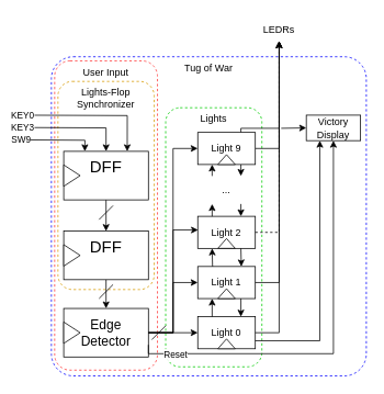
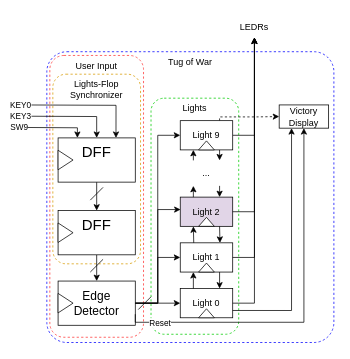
  <mxCell id="0" />
  <mxCell id="1" parent="0" />
  <mxCell id="2" value="Tug of War" style="rounded=1;whiteSpace=wrap;html=1;fillColor=none;dashed=1;align=center;verticalAlign=top;strokeColor=#0000FF;arcSize=7;" vertex="1" parent="1"><mxGeometry x="62" y="68" width="383" height="388" as="geometry" /></mxCell>
  <mxCell id="3" value="Lights-Flop Synchronizer" style="rounded=1;whiteSpace=wrap;html=1;fillColor=none;dashed=1;align=center;verticalAlign=top;strokeColor=#d79b00;" vertex="1" parent="1"><mxGeometry x="70" y="98" width="117" height="253" as="geometry" /></mxCell>
  <mxCell id="4" value="Lights" style="rounded=1;whiteSpace=wrap;html=1;fillColor=none;dashed=1;align=center;verticalAlign=top;strokeColor=#00CC00;" vertex="1" parent="1"><mxGeometry x="201" y="130" width="117" height="315" as="geometry" /></mxCell>
- <mxCell id="5" value="&amp;nbsp;" style="rounded=0;orthogonalLoop=1;jettySize=auto;html=1;exitX=0.75;exitY=0;exitDx=0;exitDy=0;strokeColor=default;entryX=0;entryY=0.5;entryDx=0;entryDy=0;edgeStyle=orthogonalEdgeStyle;elbow=vertical;" edge="1" parent="1" source="48" target="47"><mxGeometry x="0.219" y="1" relative="1" as="geometry"><mxPoint x="373" y="244" as="targetPoint" /><Array as="points"><mxPoint x="293" y="155" /><mxPoint x="341" y="155" /></Array><mxPoint y="1" as="offset" /></mxGeometry></mxCell>
+ <mxCell id="5" value="&amp;nbsp;" style="rounded=0;orthogonalLoop=1;jettySize=auto;html=1;exitX=0.75;exitY=0;exitDx=0;exitDy=0;strokeColor=default;entryX=0;entryY=0.5;entryDx=0;entryDy=0;edgeStyle=orthogonalEdgeStyle;elbow=vertical;dashed=1;" edge="1" parent="1" source="48" target="47"><mxGeometry x="0.219" y="1" relative="1" as="geometry"><mxPoint x="373" y="244" as="targetPoint" /><Array as="points"><mxPoint x="293" y="155" /><mxPoint x="341" y="155" /></Array><mxPoint y="1" as="offset" /></mxGeometry></mxCell>
  <mxCell id="6" value="User Input" style="rounded=1;whiteSpace=wrap;html=1;fillColor=none;dashed=1;align=center;verticalAlign=top;strokeColor=#FF3333;" vertex="1" parent="1"><mxGeometry x="66" y="73" width="125" height="376" as="geometry" /></mxCell>
  <mxCell id="7" value="KEY0" style="endArrow=classic;html=1;rounded=0;entryX=0.75;entryY=0;entryDx=0;entryDy=0;edgeStyle=orthogonalEdgeStyle;" edge="1" parent="1" target="19"><mxGeometry x="-0.921" width="50" height="50" relative="1" as="geometry"><mxPoint x="20" y="139" as="sourcePoint" /><mxPoint x="57.5" y="139.25" as="targetPoint" /><mxPoint as="offset" /></mxGeometry></mxCell>
  <mxCell id="8" value="SW9" style="endArrow=classic;html=1;rounded=0;entryX=0.25;entryY=0;entryDx=0;entryDy=0;edgeStyle=orthogonalEdgeStyle;" edge="1" parent="1" target="19"><mxGeometry x="-0.896" width="50" height="50" relative="1" as="geometry"><mxPoint x="20" y="169" as="sourcePoint" /><mxPoint x="57.5" y="168.75" as="targetPoint" /><mxPoint as="offset" /></mxGeometry></mxCell>
  <mxCell id="9" value="KEY3" style="edgeStyle=orthogonalEdgeStyle;rounded=0;orthogonalLoop=1;jettySize=auto;html=1;entryX=0.5;entryY=0;entryDx=0;entryDy=0;" edge="1" parent="1" target="19"><mxGeometry x="-0.898" relative="1" as="geometry"><mxPoint x="20" y="154" as="sourcePoint" /><mxPoint x="57.5" y="154.014" as="targetPoint" /><mxPoint as="offset" /></mxGeometry></mxCell>
  <mxCell id="10" value="" style="edgeStyle=orthogonalEdgeStyle;rounded=0;orthogonalLoop=1;jettySize=auto;html=1;entryX=0.5;entryY=0;entryDx=0;entryDy=0;exitX=0.5;exitY=1;exitDx=0;exitDy=0;" edge="1" parent="1" target="16" source="19"><mxGeometry relative="1" as="geometry"><mxPoint x="-108" y="402" as="sourcePoint" /></mxGeometry></mxCell>
  <mxCell id="11" value="" style="edgeStyle=orthogonalEdgeStyle;rounded=0;orthogonalLoop=1;jettySize=auto;html=1;entryX=0.5;entryY=0;entryDx=0;entryDy=0;exitX=0.5;exitY=1;exitDx=0;exitDy=0;" edge="1" parent="1" source="16" target="13"><mxGeometry relative="1" as="geometry"><mxPoint x="66" y="401.76" as="sourcePoint" /><mxPoint x="138" y="401.76" as="targetPoint" /></mxGeometry></mxCell>
  <mxCell id="12" value="" style="group" vertex="1" connectable="0" parent="1"><mxGeometry x="77" y="374" width="103" height="59" as="geometry" /></mxCell>
  <mxCell id="13" value="&lt;div style=&quot;font-size: 16px;&quot;&gt;&lt;font style=&quot;font-size: 16px;&quot;&gt;Edge Detector&lt;/font&gt;&lt;/div&gt;" style="rounded=0;whiteSpace=wrap;html=1;" vertex="1" parent="12"><mxGeometry width="103" height="59" as="geometry" /></mxCell>
  <mxCell id="14" value="" style="triangle;whiteSpace=wrap;html=1;rotation=0;" vertex="1" parent="12"><mxGeometry y="16.5" width="20" height="26" as="geometry" /></mxCell>
  <mxCell id="15" value="" style="group" vertex="1" connectable="0" parent="1"><mxGeometry x="77" y="280" width="103" height="59" as="geometry" /></mxCell>
  <mxCell id="16" value="&lt;span style=&quot;font-size: 20px;&quot;&gt;DFF&lt;/span&gt;&lt;div&gt;&lt;span style=&quot;font-size: 20px;&quot;&gt;&lt;br&gt;&lt;/span&gt;&lt;/div&gt;" style="rounded=0;whiteSpace=wrap;html=1;" vertex="1" parent="15"><mxGeometry width="103" height="59" as="geometry" /></mxCell>
  <mxCell id="17" value="" style="triangle;whiteSpace=wrap;html=1;rotation=0;" vertex="1" parent="15"><mxGeometry y="16.5" width="20" height="26" as="geometry" /></mxCell>
  <mxCell id="18" value="" style="group" vertex="1" connectable="0" parent="1"><mxGeometry x="77" y="183" width="103" height="59" as="geometry" /></mxCell>
  <mxCell id="19" value="&lt;span style=&quot;font-size: 20px;&quot;&gt;DFF&lt;/span&gt;&lt;div&gt;&lt;span style=&quot;font-size: 20px;&quot;&gt;&lt;br&gt;&lt;/span&gt;&lt;/div&gt;" style="rounded=0;whiteSpace=wrap;html=1;" vertex="1" parent="18"><mxGeometry width="103" height="59" as="geometry" /></mxCell>
  <mxCell id="20" value="" style="triangle;whiteSpace=wrap;html=1;rotation=0;" vertex="1" parent="18"><mxGeometry y="16.5" width="20" height="26" as="geometry" /></mxCell>
  <mxCell id="21" value="" style="group" vertex="1" connectable="0" parent="1"><mxGeometry x="240" y="384" width="70" height="39" as="geometry" /></mxCell>
  <mxCell id="22" value="&lt;div style=&quot;&quot;&gt;Light 0&lt;/div&gt;" style="rounded=0;whiteSpace=wrap;html=1;" vertex="1" parent="21"><mxGeometry width="70" height="39" as="geometry" /></mxCell>
  <mxCell id="23" value="" style="triangle;whiteSpace=wrap;html=1;rotation=-90;" vertex="1" parent="21"><mxGeometry x="29" y="22.5" width="12" height="21" as="geometry" /></mxCell>
  <mxCell id="24" value="" style="group" vertex="1" connectable="0" parent="1"><mxGeometry x="240" y="323" width="70" height="39" as="geometry" /></mxCell>
  <mxCell id="25" value="&lt;div style=&quot;&quot;&gt;&lt;font style=&quot;font-size: 12px;&quot;&gt;Light 1&lt;/font&gt;&lt;/div&gt;" style="rounded=0;whiteSpace=wrap;html=1;" vertex="1" parent="24"><mxGeometry width="70" height="39" as="geometry" /></mxCell>
  <mxCell id="26" value="" style="triangle;whiteSpace=wrap;html=1;rotation=-90;" vertex="1" parent="24"><mxGeometry x="29" y="22.5" width="12" height="21" as="geometry" /></mxCell>
  <mxCell id="27" style="edgeStyle=orthogonalEdgeStyle;rounded=0;orthogonalLoop=1;jettySize=auto;html=1;exitX=0.25;exitY=0;exitDx=0;exitDy=0;entryX=0.25;entryY=1;entryDx=0;entryDy=0;" edge="1" parent="1" source="22" target="25"><mxGeometry relative="1" as="geometry" /></mxCell>
  <mxCell id="28" style="edgeStyle=orthogonalEdgeStyle;rounded=0;orthogonalLoop=1;jettySize=auto;html=1;exitX=1;exitY=0.5;exitDx=0;exitDy=0;" edge="1" parent="1" source="13" target="22"><mxGeometry relative="1" as="geometry" /></mxCell>
  <mxCell id="29" style="edgeStyle=orthogonalEdgeStyle;rounded=0;orthogonalLoop=1;jettySize=auto;html=1;exitX=1;exitY=0.5;exitDx=0;exitDy=0;entryX=0;entryY=0.5;entryDx=0;entryDy=0;" edge="1" parent="1" source="13" target="25"><mxGeometry relative="1" as="geometry" /></mxCell>
  <mxCell id="30" style="edgeStyle=orthogonalEdgeStyle;rounded=0;orthogonalLoop=1;jettySize=auto;html=1;exitX=0.75;exitY=1;exitDx=0;exitDy=0;entryX=0.75;entryY=0;entryDx=0;entryDy=0;" edge="1" parent="1" source="25" target="22"><mxGeometry relative="1" as="geometry" /></mxCell>
  <mxCell id="31" value="" style="group" vertex="1" connectable="0" parent="1"><mxGeometry x="240" y="262" width="70" height="39" as="geometry" /></mxCell>
- <mxCell id="32" value="&lt;div style=&quot;&quot;&gt;&lt;font style=&quot;font-size: 12px;&quot;&gt;Light 2&lt;/font&gt;&lt;/div&gt;" style="rounded=0;whiteSpace=wrap;html=1;" vertex="1" parent="31"><mxGeometry width="70" height="39" as="geometry" /></mxCell>
+ <mxCell id="32" value="&lt;div style=&quot;&quot;&gt;&lt;font style=&quot;font-size: 12px;&quot;&gt;Light 2&lt;/font&gt;&lt;/div&gt;" style="rounded=0;whiteSpace=wrap;html=1;fillColor=#e1d5e7;" vertex="1" parent="31"><mxGeometry width="70" height="39" as="geometry" /></mxCell>
  <mxCell id="33" value="" style="triangle;whiteSpace=wrap;html=1;rotation=-90;" vertex="1" parent="31"><mxGeometry x="29" y="22.5" width="12" height="21" as="geometry" /></mxCell>
  <mxCell id="34" style="edgeStyle=orthogonalEdgeStyle;rounded=0;orthogonalLoop=1;jettySize=auto;html=1;exitX=0.25;exitY=0;exitDx=0;exitDy=0;entryX=0.25;entryY=1;entryDx=0;entryDy=0;" edge="1" parent="1" target="32"><mxGeometry relative="1" as="geometry"><mxPoint x="258" y="323" as="sourcePoint" /></mxGeometry></mxCell>
  <mxCell id="35" style="edgeStyle=orthogonalEdgeStyle;rounded=0;orthogonalLoop=1;jettySize=auto;html=1;exitX=0.75;exitY=1;exitDx=0;exitDy=0;entryX=0.75;entryY=0;entryDx=0;entryDy=0;" edge="1" parent="1" source="32"><mxGeometry relative="1" as="geometry"><mxPoint x="293" y="323" as="targetPoint" /></mxGeometry></mxCell>
  <mxCell id="36" style="edgeStyle=orthogonalEdgeStyle;rounded=0;orthogonalLoop=1;jettySize=auto;html=1;exitX=1;exitY=0.5;exitDx=0;exitDy=0;entryX=0.006;entryY=0.426;entryDx=0;entryDy=0;entryPerimeter=0;" edge="1" parent="1" source="13" target="32"><mxGeometry relative="1" as="geometry" /></mxCell>
  <mxCell id="37" style="edgeStyle=orthogonalEdgeStyle;rounded=0;orthogonalLoop=1;jettySize=auto;html=1;exitX=0.75;exitY=1;exitDx=0;exitDy=0;entryX=0.75;entryY=0;entryDx=0;entryDy=0;" edge="1" parent="1" source="39" target="32"><mxGeometry relative="1" as="geometry" /></mxCell>
  <mxCell id="38" style="edgeStyle=orthogonalEdgeStyle;rounded=0;orthogonalLoop=1;jettySize=auto;html=1;exitX=0.25;exitY=0;exitDx=0;exitDy=0;entryX=0.25;entryY=1;entryDx=0;entryDy=0;" edge="1" parent="1" source="39" target="48"><mxGeometry relative="1" as="geometry" /></mxCell>
  <mxCell id="39" value="..." style="text;html=1;align=center;verticalAlign=middle;whiteSpace=wrap;rounded=0;" vertex="1" parent="1"><mxGeometry x="240" y="213" width="70" height="34" as="geometry" /></mxCell>
  <mxCell id="40" style="edgeStyle=orthogonalEdgeStyle;rounded=0;orthogonalLoop=1;jettySize=auto;html=1;exitX=1;exitY=0.5;exitDx=0;exitDy=0;entryX=0;entryY=0.5;entryDx=0;entryDy=0;" edge="1" parent="1" source="13" target="48"><mxGeometry relative="1" as="geometry"><mxPoint x="210" y="246.2" as="targetPoint" /></mxGeometry></mxCell>
  <mxCell id="41" style="edgeStyle=orthogonalEdgeStyle;rounded=0;orthogonalLoop=1;jettySize=auto;html=1;exitX=0.25;exitY=0;exitDx=0;exitDy=0;entryX=0.25;entryY=1;entryDx=0;entryDy=0;" edge="1" parent="1" source="32" target="39"><mxGeometry relative="1" as="geometry"><mxPoint x="257.6" y="244.6" as="targetPoint" /></mxGeometry></mxCell>
  <mxCell id="42" style="edgeStyle=orthogonalEdgeStyle;rounded=0;orthogonalLoop=1;jettySize=auto;html=1;exitX=0.75;exitY=1;exitDx=0;exitDy=0;entryX=0.75;entryY=0;entryDx=0;entryDy=0;" edge="1" parent="1" source="48" target="39"><mxGeometry relative="1" as="geometry" /></mxCell>
  <mxCell id="43" value="LEDRs" style="rounded=0;whiteSpace=wrap;html=1;strokeColor=none;fillColor=none;" vertex="1" parent="1"><mxGeometry x="306" y="20" width="66" height="29" as="geometry" /></mxCell>
  <mxCell id="44" style="edgeStyle=orthogonalEdgeStyle;rounded=0;orthogonalLoop=1;jettySize=auto;html=1;exitX=1;exitY=0.5;exitDx=0;exitDy=0;entryX=0.5;entryY=1;entryDx=0;entryDy=0;" edge="1" parent="1" source="48" target="43"><mxGeometry relative="1" as="geometry" /></mxCell>
- <mxCell id="45" style="edgeStyle=orthogonalEdgeStyle;rounded=0;orthogonalLoop=1;jettySize=auto;html=1;exitX=1;exitY=0.5;exitDx=0;exitDy=0;entryX=0.5;entryY=1;entryDx=0;entryDy=0;dashed=1;" edge="1" parent="1" source="32" target="43"><mxGeometry relative="1" as="geometry" /></mxCell>
+ <mxCell id="45" style="edgeStyle=orthogonalEdgeStyle;rounded=0;orthogonalLoop=1;jettySize=auto;html=1;exitX=1;exitY=0.5;exitDx=0;exitDy=0;entryX=0.5;entryY=1;entryDx=0;entryDy=0;" edge="1" parent="1" source="32" target="43"><mxGeometry relative="1" as="geometry" /></mxCell>
  <mxCell id="46" style="edgeStyle=orthogonalEdgeStyle;rounded=0;orthogonalLoop=1;jettySize=auto;html=1;exitX=1;exitY=0.5;exitDx=0;exitDy=0;entryX=0.5;entryY=1;entryDx=0;entryDy=0;" edge="1" parent="1" source="25" target="43"><mxGeometry relative="1" as="geometry" /></mxCell>
  <mxCell id="47" value="Victory Display" style="rounded=0;whiteSpace=wrap;html=1;" vertex="1" parent="1"><mxGeometry x="372" y="139" width="66" height="31" as="geometry" /></mxCell>
  <mxCell id="48" value="&lt;div style=&quot;&quot;&gt;&lt;font style=&quot;font-size: 12px;&quot;&gt;Light 9&lt;/font&gt;&lt;/div&gt;" style="rounded=0;whiteSpace=wrap;html=1;" vertex="1" parent="1"><mxGeometry x="240" y="160" width="70" height="39" as="geometry" /></mxCell>
  <mxCell id="49" value="" style="triangle;whiteSpace=wrap;html=1;rotation=-90;" vertex="1" parent="1"><mxGeometry x="269" y="182.5" width="12" height="21" as="geometry" /></mxCell>
  <mxCell id="50" style="edgeStyle=orthogonalEdgeStyle;rounded=0;orthogonalLoop=1;jettySize=auto;html=1;exitX=1;exitY=0.5;exitDx=0;exitDy=0;entryX=0.5;entryY=1;entryDx=0;entryDy=0;" edge="1" parent="1" source="22" target="43"><mxGeometry relative="1" as="geometry" /></mxCell>
  <mxCell id="51" style="edgeStyle=orthogonalEdgeStyle;rounded=0;orthogonalLoop=1;jettySize=auto;html=1;exitX=1;exitY=0.75;exitDx=0;exitDy=0;entryX=0.25;entryY=1;entryDx=0;entryDy=0;" edge="1" parent="1" source="22" target="47"><mxGeometry relative="1" as="geometry" /></mxCell>
  <mxCell id="52" value="Reset" style="edgeStyle=orthogonalEdgeStyle;rounded=0;orthogonalLoop=1;jettySize=auto;html=1;exitX=1;exitY=0.75;exitDx=0;exitDy=0;entryX=0.5;entryY=1;entryDx=0;entryDy=0;" edge="1" parent="1" source="13" target="47"><mxGeometry x="-0.823" y="-1" relative="1" as="geometry"><Array as="points"><mxPoint x="180" y="429" /><mxPoint x="405" y="429" /></Array><mxPoint as="offset" /></mxGeometry></mxCell>
  <mxCell id="53" value="" style="endArrow=none;html=1;rounded=0;" edge="1" parent="1"><mxGeometry width="50" height="50" relative="1" as="geometry"><mxPoint x="120" y="266" as="sourcePoint" /><mxPoint x="137" y="249" as="targetPoint" /></mxGeometry></mxCell>
  <mxCell id="54" value="" style="endArrow=none;html=1;rounded=0;" edge="1" parent="1"><mxGeometry width="50" height="50" relative="1" as="geometry"><mxPoint x="120" y="362" as="sourcePoint" /><mxPoint x="137" y="345" as="targetPoint" /></mxGeometry></mxCell>
  <mxCell id="55" value="" style="endArrow=none;html=1;rounded=0;" edge="1" parent="1"><mxGeometry width="50" height="50" relative="1" as="geometry"><mxPoint x="184" y="412" as="sourcePoint" /><mxPoint x="201" y="395" as="targetPoint" /></mxGeometry></mxCell>
